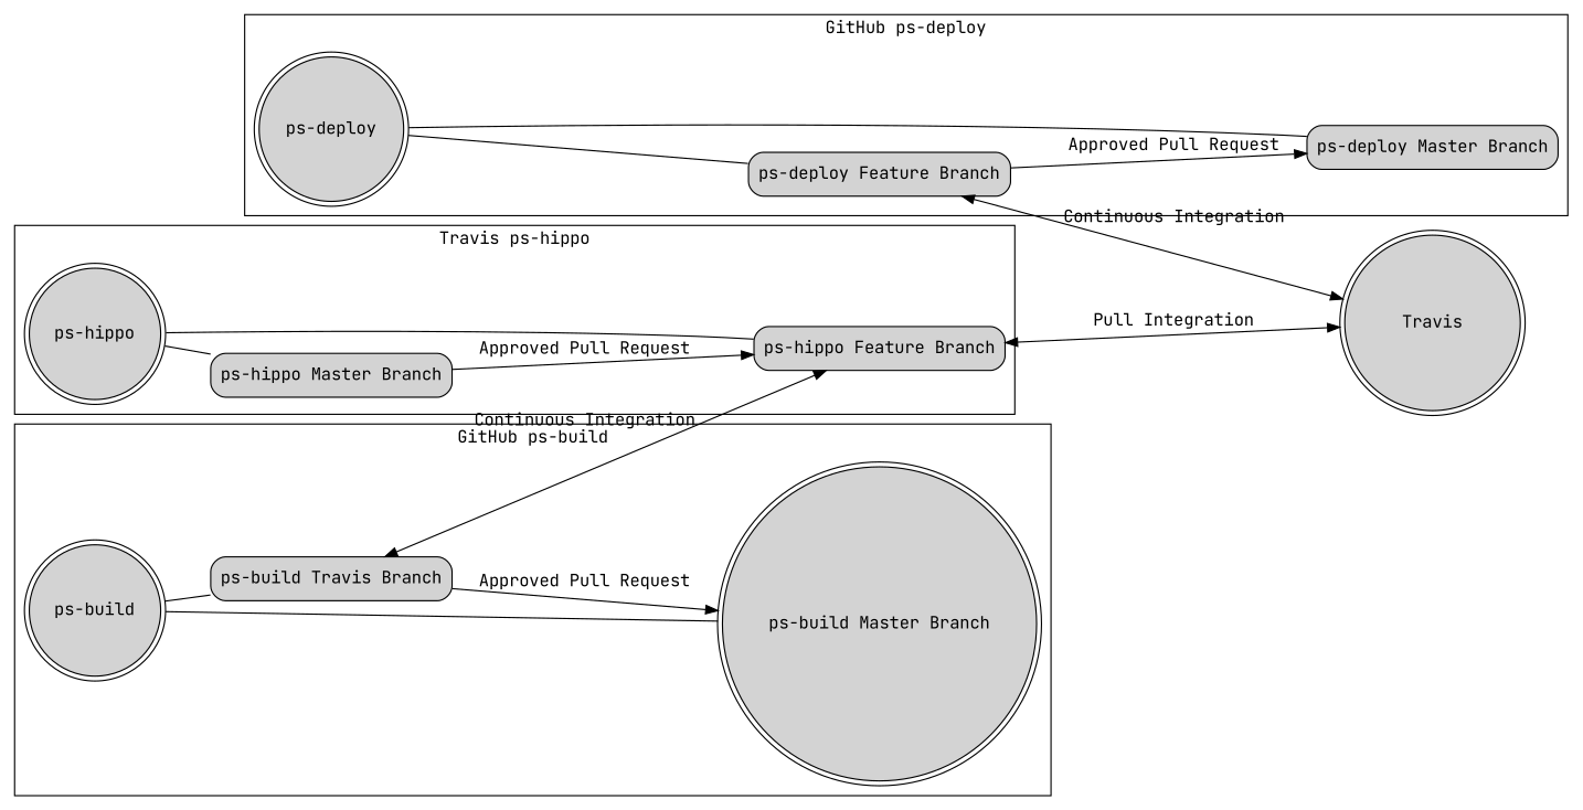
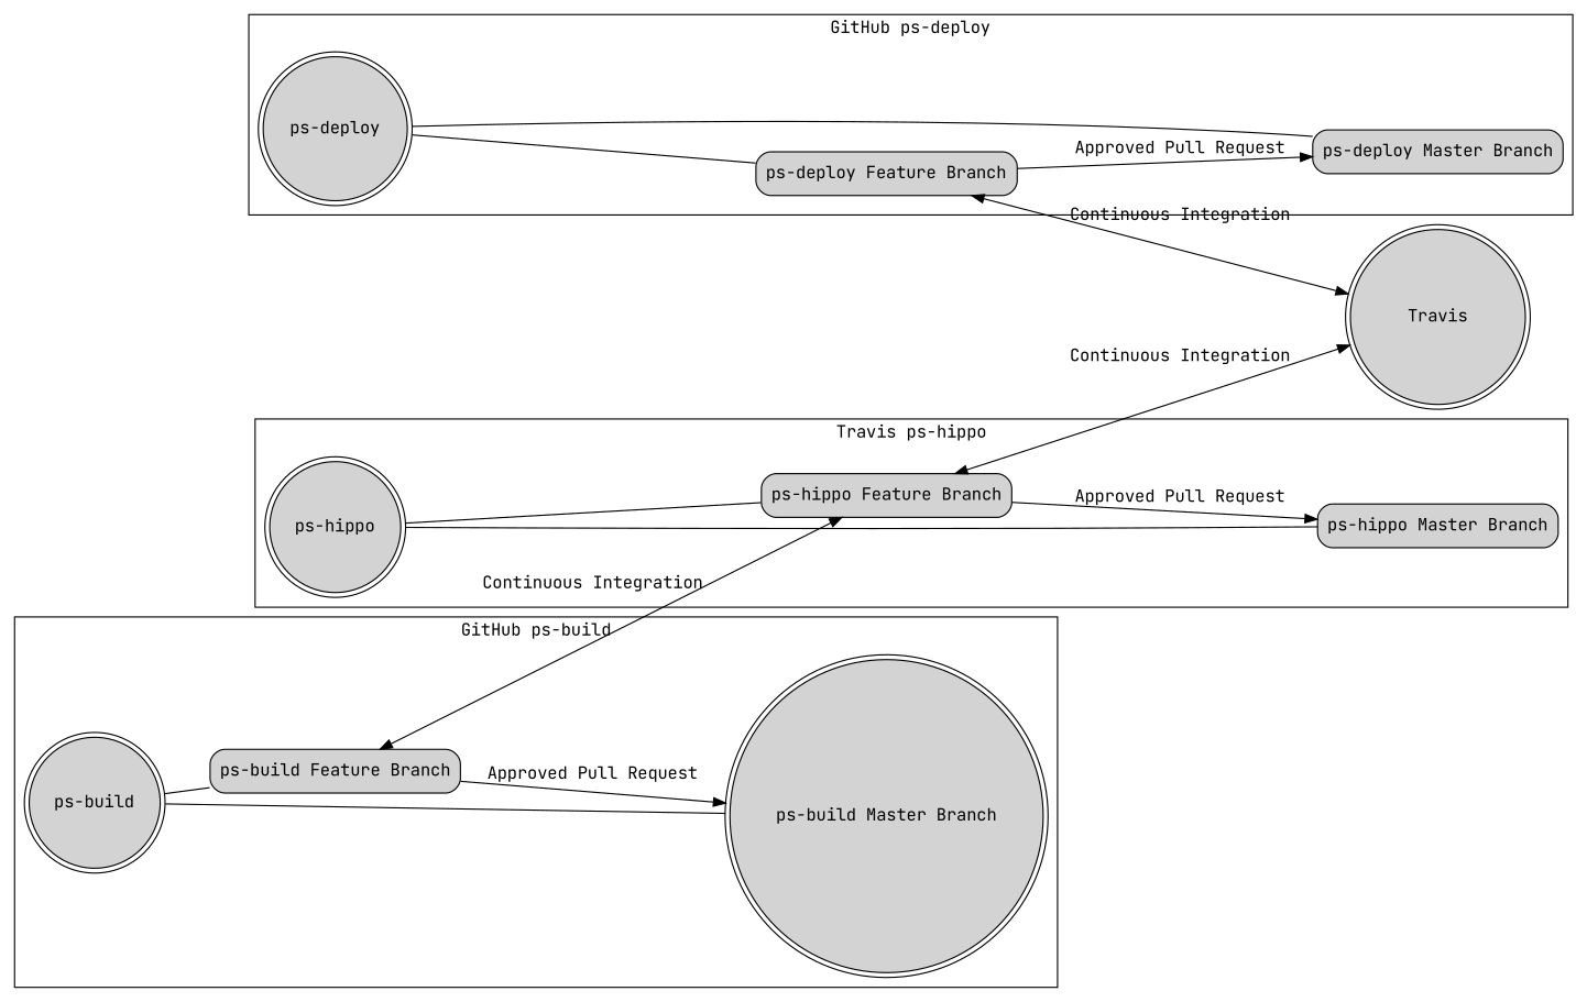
  digraph {
    fontname="JetBrains Mono"
    rank=max
    rankdir=LR
    node [fontname="JetBrains Mono" shape=doublecircle style="rounded,filled"]
    edge [dir=none fontname="JetBrains Mono"]
    "ps-hippo" [style=filled]
    "ps-hippo Feature Branch" [shape=box]
    "ps-hippo Master Branch" [shape=box]
    "ps-build" [style=filled]
-   "ps-build Feature Branch" [shape=box label="ps-build Travis Branch"]
+   "ps-build Feature Branch" [shape=box]
    "ps-build Master Branch"
    "ps-deploy" [style=filled]
    "ps-deploy Feature Branch" [shape=box]
    "ps-deploy Master Branch" [shape=box]
    Travis [fixedsize=true style=filled width=2]
    subgraph cluster_1 {
      label="Travis ps-hippo"
      "ps-hippo"
      "ps-hippo Feature Branch"
      "ps-hippo Master Branch"
    }
    subgraph cluster_2 {
      label="GitHub ps-build"
      "ps-build"
      "ps-build Feature Branch"
      "ps-build Master Branch"
    }
    subgraph cluster_3 {
      label="GitHub ps-deploy"
      "ps-deploy"
      "ps-deploy Feature Branch"
      "ps-deploy Master Branch"
    }
    "ps-hippo" -> "ps-hippo Feature Branch"
    "ps-hippo" -> "ps-hippo Master Branch"
-   "ps-hippo Master Branch" -> "ps-hippo Feature Branch" [label="Approved Pull Request" dir=""]
-   "ps-hippo Feature Branch" -> Travis [dir=both label="Pull Integration"]
+   "ps-hippo Feature Branch" -> "ps-hippo Master Branch" [label="Approved Pull Request" dir=""]
+   "ps-hippo Feature Branch" -> Travis [dir=both label="Continuous Integration"]
    "ps-build" -> "ps-build Feature Branch"
    "ps-build" -> "ps-build Master Branch"
    "ps-build Feature Branch" -> "ps-hippo Feature Branch" [dir=both label="Continuous Integration"]
    "ps-build Feature Branch" -> "ps-build Master Branch" [label="Approved Pull Request" dir=""]
    "ps-deploy" -> "ps-deploy Feature Branch"
    "ps-deploy" -> "ps-deploy Master Branch"
    "ps-deploy Feature Branch" -> "ps-deploy Master Branch" [label="Approved Pull Request" dir=""]
    "ps-deploy Feature Branch" -> Travis [dir=both label="Continuous Integration"]
  }
